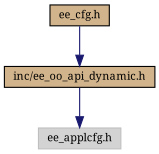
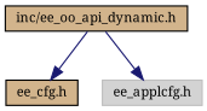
  digraph {
    fontname="Noto Serif"
    node [color=black fillcolor=tan fontname="Noto Serif" fontsize=10 shape=record style=filled]
    edge [color=midnightblue fontname="Noto Serif" fontsize=10 labelfontname=Helvetica labelfontsize=10 style=solid]
    n1 [fontcolor=black height=0.2 label="inc/ee_oo_api_dynamic.h" width=0.4]
    n2 [height=0.2 label="ee_cfg.h" width=0.4]
    n3 [color=grey75 fillcolor=lightgrey height=0.2 label="ee_applcfg.h" width=0.4]
-   n2 -> n1
+   n1 -> n2
    n1 -> n3
  }
